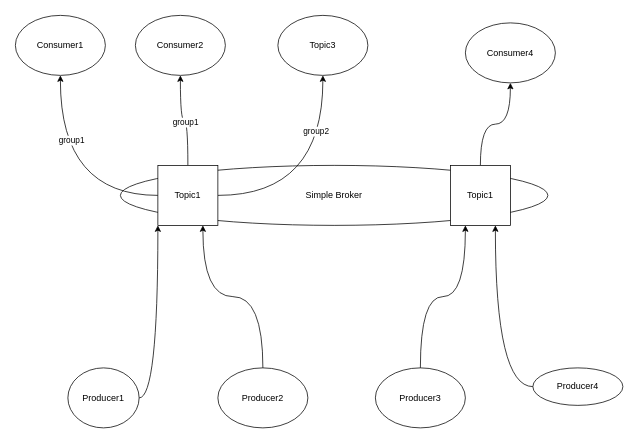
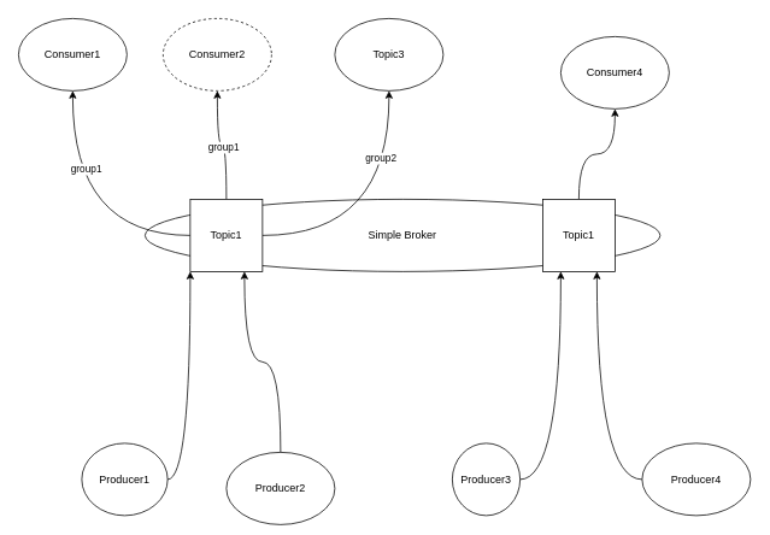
  <mxCell id="0" />
  <mxCell id="1" parent="0" />
  <mxCell id="2" value="Simple Broker" style="ellipse;whiteSpace=wrap;html=1;" parent="1" vertex="1"><mxGeometry x="160" y="220" width="570" height="80" as="geometry" /></mxCell>
  <mxCell id="3" style="edgeStyle=orthogonalEdgeStyle;orthogonalLoop=1;jettySize=auto;html=1;entryX=0;entryY=1;entryDx=0;entryDy=0;curved=1;" parent="1" source="4" target="17" edge="1"><mxGeometry relative="1" as="geometry" /></mxCell>
  <mxCell id="4" value="Producer1" style="ellipse;whiteSpace=wrap;html=1;" parent="1" vertex="1"><mxGeometry x="90" y="490" width="95" height="80" as="geometry" /></mxCell>
  <mxCell id="5" style="edgeStyle=orthogonalEdgeStyle;curved=1;orthogonalLoop=1;jettySize=auto;html=1;entryX=0.75;entryY=1;entryDx=0;entryDy=0;" parent="1" source="6" target="17" edge="1"><mxGeometry relative="1" as="geometry" /></mxCell>
- <mxCell id="6" value="Producer2" style="ellipse;whiteSpace=wrap;html=1;" parent="1" vertex="1"><mxGeometry x="290" y="490" width="120" height="80" as="geometry" /></mxCell>
+ <mxCell id="6" value="Producer2" style="ellipse;whiteSpace=wrap;html=1;" parent="1" vertex="1"><mxGeometry x="250" y="500" width="120" height="80" as="geometry" /></mxCell>
  <mxCell id="7" style="edgeStyle=orthogonalEdgeStyle;curved=1;orthogonalLoop=1;jettySize=auto;html=1;entryX=0.25;entryY=1;entryDx=0;entryDy=0;" parent="1" source="8" target="19" edge="1"><mxGeometry relative="1" as="geometry" /></mxCell>
- <mxCell id="8" value="Producer3" style="ellipse;whiteSpace=wrap;html=1;" parent="1" vertex="1"><mxGeometry x="500" y="490" width="120" height="80" as="geometry" /></mxCell>
+ <mxCell id="8" value="Producer3" style="ellipse;whiteSpace=wrap;html=1;" parent="1" vertex="1"><mxGeometry x="500" y="490" width="75" height="80" as="geometry" /></mxCell>
  <mxCell id="9" style="edgeStyle=orthogonalEdgeStyle;curved=1;orthogonalLoop=1;jettySize=auto;html=1;entryX=0.75;entryY=1;entryDx=0;entryDy=0;" parent="1" source="10" target="19" edge="1"><mxGeometry relative="1" as="geometry" /></mxCell>
- <mxCell id="10" value="Producer4" style="ellipse;whiteSpace=wrap;html=1;" parent="1" vertex="1"><mxGeometry x="710" y="490" width="120" height="50" as="geometry" /></mxCell>
+ <mxCell id="10" value="Producer4" style="ellipse;whiteSpace=wrap;html=1;" parent="1" vertex="1"><mxGeometry x="710" y="490" width="120" height="80" as="geometry" /></mxCell>
  <mxCell id="11" style="edgeStyle=orthogonalEdgeStyle;curved=1;orthogonalLoop=1;jettySize=auto;html=1;entryX=0.5;entryY=1;entryDx=0;entryDy=0;" parent="1" source="17" target="20" edge="1"><mxGeometry relative="1" as="geometry" /></mxCell>
  <mxCell id="12" value="group1" style="edgeLabel;html=1;align=center;verticalAlign=middle;resizable=0;points=[];" parent="11" vertex="1" connectable="0"><mxGeometry x="0.407" y="-14" relative="1" as="geometry"><mxPoint as="offset" /></mxGeometry></mxCell>
  <mxCell id="13" style="edgeStyle=orthogonalEdgeStyle;curved=1;orthogonalLoop=1;jettySize=auto;html=1;" parent="1" source="17" target="21" edge="1"><mxGeometry relative="1" as="geometry" /></mxCell>
  <mxCell id="14" value="group1" style="edgeLabel;html=1;align=center;verticalAlign=middle;resizable=0;points=[];" parent="13" vertex="1" connectable="0"><mxGeometry x="-0.108" y="4" relative="1" as="geometry"><mxPoint as="offset" /></mxGeometry></mxCell>
  <mxCell id="15" style="edgeStyle=orthogonalEdgeStyle;curved=1;orthogonalLoop=1;jettySize=auto;html=1;" parent="1" source="17" target="22" edge="1"><mxGeometry relative="1" as="geometry" /></mxCell>
  <mxCell id="16" value="group2" style="edgeLabel;html=1;align=center;verticalAlign=middle;resizable=0;points=[];" parent="15" vertex="1" connectable="0"><mxGeometry x="0.507" y="10" relative="1" as="geometry"><mxPoint as="offset" /></mxGeometry></mxCell>
  <mxCell id="17" value="Topic1" style="whiteSpace=wrap;html=1;aspect=fixed;" parent="1" vertex="1"><mxGeometry x="210" y="220" width="80" height="80" as="geometry" /></mxCell>
  <mxCell id="18" value="" style="edgeStyle=orthogonalEdgeStyle;curved=1;orthogonalLoop=1;jettySize=auto;html=1;" parent="1" source="19" target="23" edge="1"><mxGeometry relative="1" as="geometry" /></mxCell>
  <mxCell id="19" value="Topic1" style="whiteSpace=wrap;html=1;aspect=fixed;" parent="1" vertex="1"><mxGeometry x="600" y="220" width="80" height="80" as="geometry" /></mxCell>
  <mxCell id="20" value="Consumer1" style="ellipse;whiteSpace=wrap;html=1;" parent="1" vertex="1"><mxGeometry x="20" y="20" width="120" height="80" as="geometry" /></mxCell>
- <mxCell id="21" value="Consumer2" style="ellipse;whiteSpace=wrap;html=1;" parent="1" vertex="1"><mxGeometry x="180" y="20" width="120" height="80" as="geometry" /></mxCell>
+ <mxCell id="21" value="Consumer2" style="ellipse;whiteSpace=wrap;html=1;dashed=1;" parent="1" vertex="1"><mxGeometry x="180" y="20" width="120" height="80" as="geometry" /></mxCell>
  <mxCell id="22" value="Topic3" style="ellipse;whiteSpace=wrap;html=1;" parent="1" vertex="1"><mxGeometry x="370" y="20" width="120" height="80" as="geometry" /></mxCell>
- <mxCell id="23" value="Consumer4" style="ellipse;whiteSpace=wrap;html=1;" parent="1" vertex="1"><mxGeometry x="620" y="30" width="120" height="80" as="geometry" /></mxCell>
+ <mxCell id="23" value="Consumer4" style="ellipse;whiteSpace=wrap;html=1;" parent="1" vertex="1"><mxGeometry x="620" y="40" width="120" height="80" as="geometry" /></mxCell>
